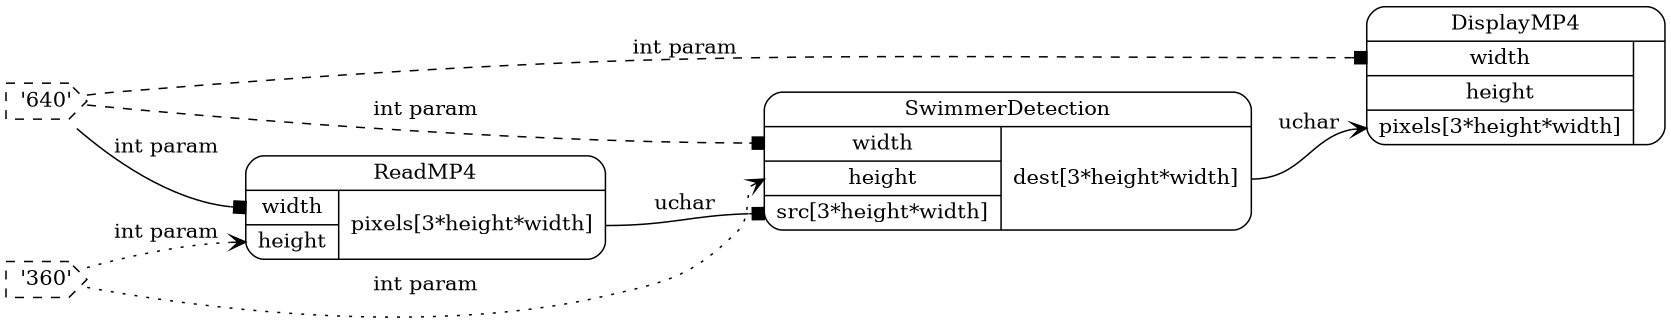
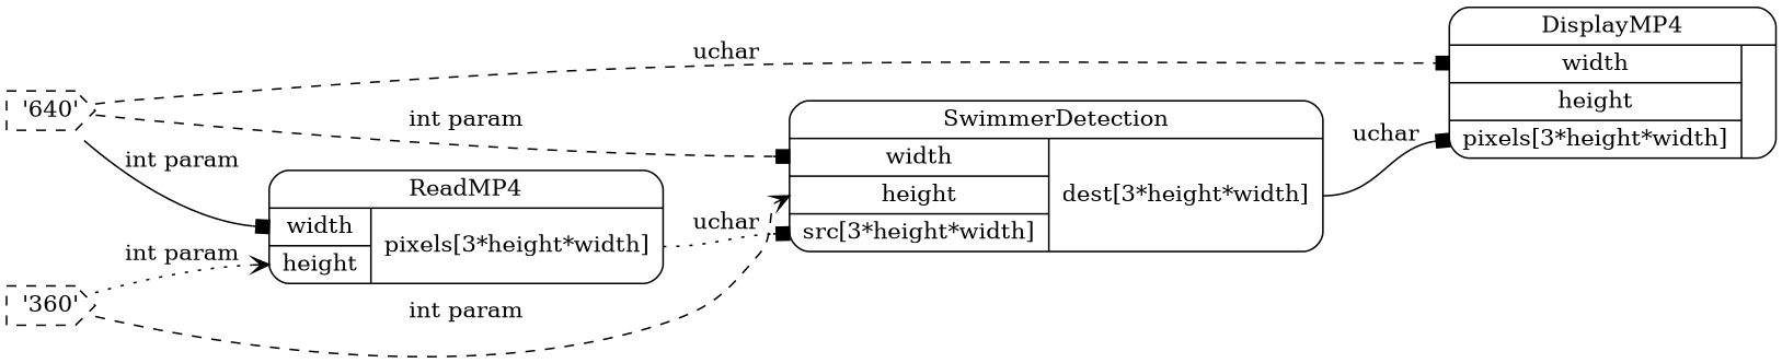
  digraph {
    rankdir=LR
    node [shape=record style=rounded]
    edge [arrowhead=box headport=e0 style=dotted tailport=s0]
    n1 [label="'640'" shape=cds style=dashed]
    n2 [label="<id>ReadMP4|{{<e0>width|<e1>height}|{<s0>pixels[3*height*width]}}"]
    n3 [label="<id>SwimmerDetection|{{<e0>width|<e1>height|<e2>src[3*height*width]}|{<s0>dest[3*height*width]}}"]
    n4 [label="<id>DisplayMP4|{{<e0>width|<e1>height|<e2>pixels[3*height*width]}|{}}"]
    n5 [label="'360'" shape=cds style=dashed]
    n1 -> n2 [label="int param" style=solid]
    n1 -> n3 [label="int param" style=dashed]
-   n1 -> n4 [label="int param" style=dashed]
-   n2 -> n3 [headport=e2 label=uchar style=solid]
-   n3 -> n4 [arrowhead=vee headport=e2 label=uchar style=solid]
+   n1 -> n4 [label=uchar style=dashed]
+   n2 -> n3 [headport=e2 label=uchar]
+   n3 -> n4 [headport=e2 label=uchar style=solid]
    n5 -> n2 [arrowhead=vee headport=e1 label="int param"]
-   n5 -> n3 [arrowhead=vee headport=e1 label="int param"]
+   n5 -> n3 [arrowhead=vee headport=e1 label="int param" style=dashed]
  }
